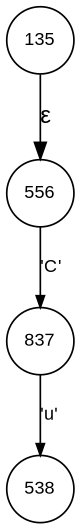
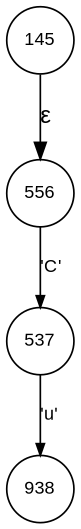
  digraph {
    fontname="Liberation Sans"
    rankdir=TB
    node [fixedsize=true fontname="Liberation Sans" fontsize=11 peripheries=1 shape=circle]
    edge [fontname="Liberation Sans" arrowhead=normal arrowsize=.7 fontsize=11]
-   n1 [label=135 width=.55]
+   n1 [label=145 width=.55]
    n2 [label=556 width=.55]
-   n3 [label=837 width=.55]
-   n4 [label=538 width=.55]
+   n3 [label=537 width=.55]
+   n4 [label=938 width=.55]
    n1 -> n2 [label="&epsilon;" arrowhead="" arrowsize="" fontsize=""]
    n2 -> n3 [label="'C'"]
    n3 -> n4 [label="'u'"]
  }
